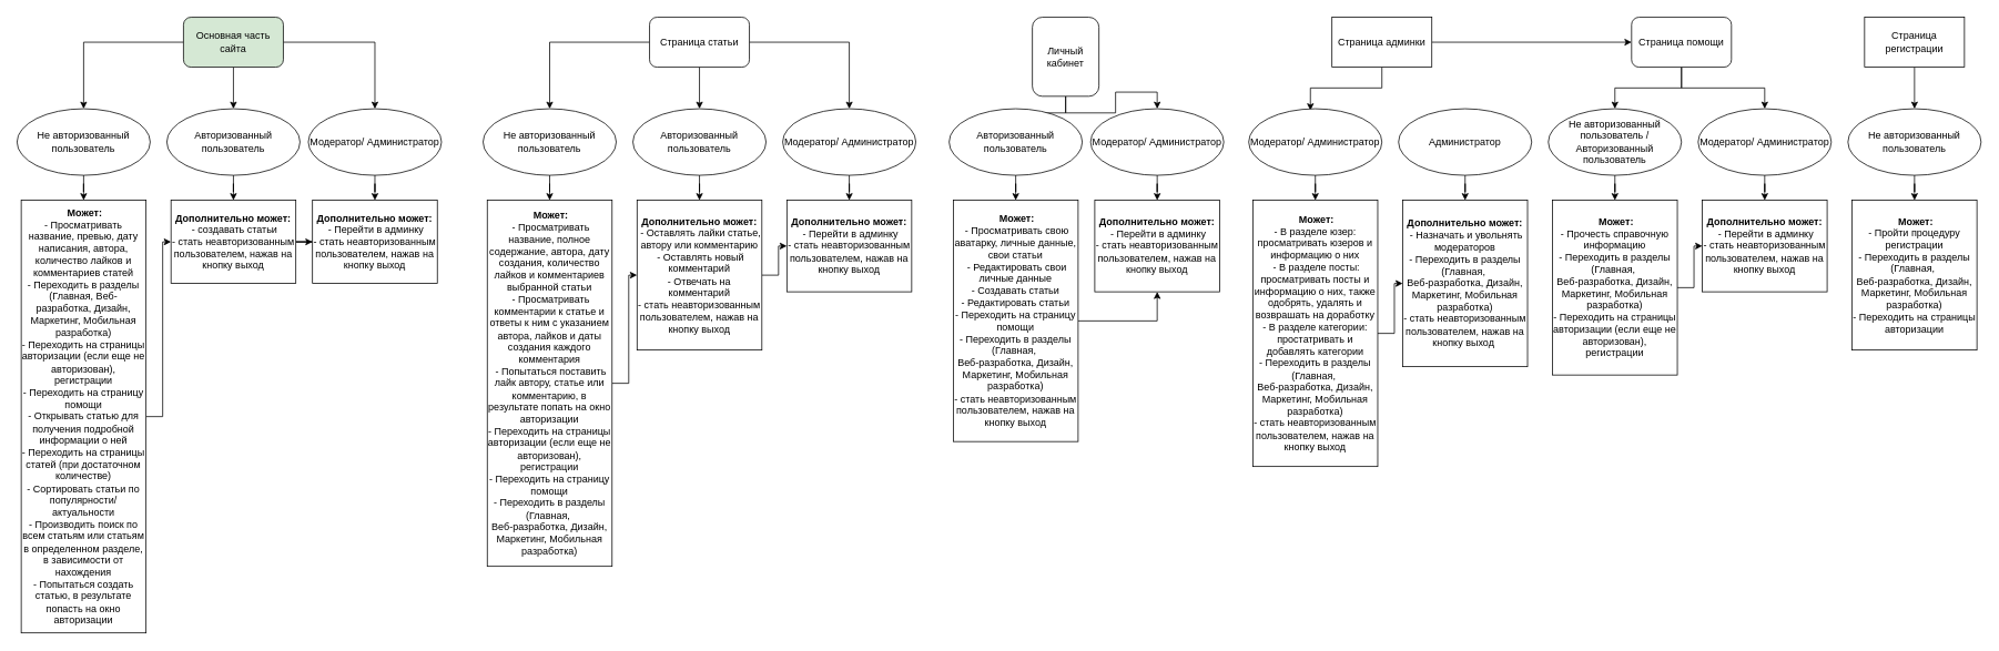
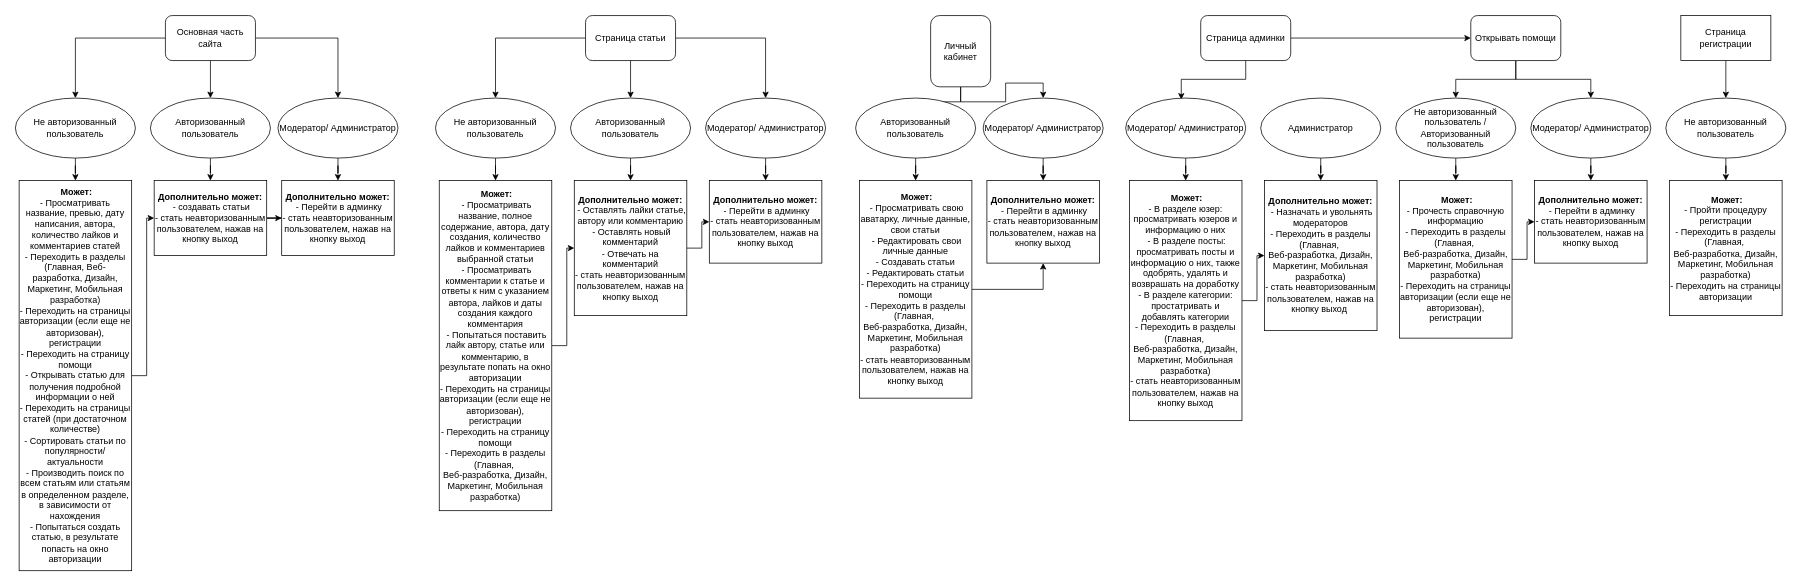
  <mxCell id="0" />
  <mxCell id="1" parent="0" />
  <mxCell id="2" style="edgeStyle=orthogonalEdgeStyle;rounded=0;orthogonalLoop=1;jettySize=auto;html=1;" edge="1" parent="1" source="5" target="16"><mxGeometry relative="1" as="geometry" /></mxCell>
  <mxCell id="3" style="edgeStyle=orthogonalEdgeStyle;rounded=0;orthogonalLoop=1;jettySize=auto;html=1;entryX=0.5;entryY=0;entryDx=0;entryDy=0;" edge="1" parent="1" source="5" target="26"><mxGeometry relative="1" as="geometry" /></mxCell>
  <mxCell id="4" style="edgeStyle=orthogonalEdgeStyle;rounded=0;orthogonalLoop=1;jettySize=auto;html=1;" edge="1" parent="1" source="5" target="38"><mxGeometry relative="1" as="geometry" /></mxCell>
- <mxCell id="5" value="Основная часть сайта" style="rounded=1;whiteSpace=wrap;html=1;fillColor=#d5e8d4;" vertex="1" parent="1"><mxGeometry x="220" y="20" width="120" height="60" as="geometry" /></mxCell>
+ <mxCell id="5" value="Основная часть сайта" style="rounded=1;whiteSpace=wrap;html=1;" vertex="1" parent="1"><mxGeometry x="220" y="20" width="120" height="60" as="geometry" /></mxCell>
  <mxCell id="6" style="edgeStyle=orthogonalEdgeStyle;rounded=0;orthogonalLoop=1;jettySize=auto;html=1;entryX=0.5;entryY=0;entryDx=0;entryDy=0;" edge="1" parent="1" source="8" target="44"><mxGeometry relative="1" as="geometry" /></mxCell>
  <mxCell id="7" style="edgeStyle=orthogonalEdgeStyle;rounded=0;orthogonalLoop=1;jettySize=auto;html=1;" edge="1" parent="1" source="8" target="48"><mxGeometry relative="1" as="geometry" /></mxCell>
  <mxCell id="8" value="Личный кабинет" style="rounded=1;whiteSpace=wrap;html=1;" vertex="1" parent="1"><mxGeometry x="1240" y="20" width="80" height="95" as="geometry" /></mxCell>
  <mxCell id="9" style="edgeStyle=orthogonalEdgeStyle;rounded=0;orthogonalLoop=1;jettySize=auto;html=1;entryX=0.463;entryY=0.025;entryDx=0;entryDy=0;entryPerimeter=0;" edge="1" parent="1" source="11" target="51"><mxGeometry relative="1" as="geometry" /></mxCell>
  <mxCell id="10" style="edgeStyle=orthogonalEdgeStyle;rounded=0;orthogonalLoop=1;jettySize=auto;html=1;" edge="1" parent="1" source="11" target="14"><mxGeometry relative="1" as="geometry" /></mxCell>
- <mxCell id="11" value="Страница админки" style="whiteSpace=wrap;html=1;rounded=0;" vertex="1" parent="1"><mxGeometry x="1600" y="20" width="120" height="60" as="geometry" /></mxCell>
+ <mxCell id="11" value="Страница админки" style="rounded=1;whiteSpace=wrap;html=1;" vertex="1" parent="1"><mxGeometry x="1600" y="20" width="120" height="60" as="geometry" /></mxCell>
  <mxCell id="12" style="edgeStyle=orthogonalEdgeStyle;rounded=0;orthogonalLoop=1;jettySize=auto;html=1;entryX=0.5;entryY=0;entryDx=0;entryDy=0;" edge="1" parent="1" source="14" target="58"><mxGeometry relative="1" as="geometry" /></mxCell>
  <mxCell id="13" style="edgeStyle=orthogonalEdgeStyle;rounded=0;orthogonalLoop=1;jettySize=auto;html=1;" edge="1" parent="1" source="14" target="62"><mxGeometry relative="1" as="geometry" /></mxCell>
- <mxCell id="14" value="Страница помощи" style="rounded=1;whiteSpace=wrap;html=1;" vertex="1" parent="1"><mxGeometry x="1960" y="20" width="120" height="60" as="geometry" /></mxCell>
+ <mxCell id="14" value="Открывать помощи" style="rounded=1;whiteSpace=wrap;html=1;" vertex="1" parent="1"><mxGeometry x="1960" y="20" width="120" height="60" as="geometry" /></mxCell>
  <mxCell id="15" style="edgeStyle=orthogonalEdgeStyle;rounded=0;orthogonalLoop=1;jettySize=auto;html=1;entryX=0.5;entryY=0;entryDx=0;entryDy=0;" edge="1" parent="1" source="16" target="18"><mxGeometry relative="1" as="geometry" /></mxCell>
  <mxCell id="16" value="Не авторизованный пользователь" style="ellipse;whiteSpace=wrap;html=1;" vertex="1" parent="1"><mxGeometry x="20" y="130" width="160" height="80" as="geometry" /></mxCell>
  <mxCell id="17" style="edgeStyle=orthogonalEdgeStyle;rounded=0;orthogonalLoop=1;jettySize=auto;html=1;entryX=0;entryY=0.5;entryDx=0;entryDy=0;" edge="1" parent="1" source="18" target="28"><mxGeometry relative="1" as="geometry" /></mxCell>
  <mxCell id="18" value="&amp;nbsp;&lt;b&gt;Может:&lt;/b&gt;&lt;br&gt;- Просматривать название, превью, дату написания, автора, количество лайков и комментариев статей&lt;br&gt;- Переходить в разделы (Главная, Веб-разработка, Дизайн, Маркетинг, Мобильная разработка)&lt;br&gt;- Переходить на страницы авторизации (если еще не авторизован), регистрации&lt;br&gt;- Переходить на страницу помощи&lt;br&gt;- Открывать статью для получения подробной информации о ней&lt;br&gt;- Переходить на страницы статей (при достаточном количестве)&lt;br&gt;- Сортировать статьи по популярности/актуальности&lt;br&gt;- Производить поиск по всем статьям или статьям в определенном разделе, в зависимости от нахождения&lt;br&gt;- Попытаться создать статью, в результате попасть на окно авторизации" style="rounded=0;whiteSpace=wrap;html=1;" vertex="1" parent="1"><mxGeometry x="25" y="240" width="150" height="520" as="geometry" /></mxCell>
  <mxCell id="19" style="edgeStyle=orthogonalEdgeStyle;rounded=0;orthogonalLoop=1;jettySize=auto;html=1;entryX=0.5;entryY=0;entryDx=0;entryDy=0;" edge="1" parent="1" source="22" target="30"><mxGeometry relative="1" as="geometry" /></mxCell>
  <mxCell id="20" style="edgeStyle=orthogonalEdgeStyle;rounded=0;orthogonalLoop=1;jettySize=auto;html=1;entryX=0.5;entryY=0;entryDx=0;entryDy=0;" edge="1" parent="1" source="22" target="36"><mxGeometry relative="1" as="geometry" /></mxCell>
  <mxCell id="21" style="edgeStyle=orthogonalEdgeStyle;rounded=0;orthogonalLoop=1;jettySize=auto;html=1;entryX=0.5;entryY=0;entryDx=0;entryDy=0;" edge="1" parent="1" source="22" target="41"><mxGeometry relative="1" as="geometry" /></mxCell>
  <mxCell id="22" value="Страница статьи" style="rounded=1;whiteSpace=wrap;html=1;" vertex="1" parent="1"><mxGeometry x="780" y="20" width="120" height="60" as="geometry" /></mxCell>
  <mxCell id="23" style="edgeStyle=orthogonalEdgeStyle;rounded=0;orthogonalLoop=1;jettySize=auto;html=1;entryX=0.5;entryY=0;entryDx=0;entryDy=0;" edge="1" parent="1" source="24" target="65"><mxGeometry relative="1" as="geometry" /></mxCell>
  <mxCell id="24" value="Страница регистрации" style="whiteSpace=wrap;html=1;rounded=0;" vertex="1" parent="1"><mxGeometry x="2240" y="20" width="120" height="60" as="geometry" /></mxCell>
  <mxCell id="25" style="edgeStyle=orthogonalEdgeStyle;rounded=0;orthogonalLoop=1;jettySize=auto;html=1;entryX=0.5;entryY=0;entryDx=0;entryDy=0;" edge="1" parent="1" source="26" target="28"><mxGeometry relative="1" as="geometry" /></mxCell>
  <mxCell id="26" value="Авторизованный пользователь" style="ellipse;whiteSpace=wrap;html=1;" vertex="1" parent="1"><mxGeometry x="200" y="130" width="160" height="80" as="geometry" /></mxCell>
  <mxCell id="27" style="edgeStyle=orthogonalEdgeStyle;rounded=0;orthogonalLoop=1;jettySize=auto;html=1;" edge="1" parent="1" source="28" target="39"><mxGeometry relative="1" as="geometry" /></mxCell>
  <mxCell id="28" value="&lt;b&gt;Дополнительно может:&lt;/b&gt;&lt;br&gt;&amp;nbsp;- создавать статьи&lt;br&gt;- стать неавторизованным пользователем, нажав на кнопку выход" style="rounded=0;whiteSpace=wrap;html=1;" vertex="1" parent="1"><mxGeometry x="205" y="240" width="150" height="100" as="geometry" /></mxCell>
  <mxCell id="29" style="edgeStyle=orthogonalEdgeStyle;rounded=0;orthogonalLoop=1;jettySize=auto;html=1;entryX=0.5;entryY=0;entryDx=0;entryDy=0;" edge="1" parent="1" source="30" target="32"><mxGeometry relative="1" as="geometry" /></mxCell>
  <mxCell id="30" value="Не авторизованный пользователь" style="ellipse;whiteSpace=wrap;html=1;" vertex="1" parent="1"><mxGeometry x="580" y="130" width="160" height="80" as="geometry" /></mxCell>
  <mxCell id="31" style="edgeStyle=orthogonalEdgeStyle;rounded=0;orthogonalLoop=1;jettySize=auto;html=1;entryX=0;entryY=0.5;entryDx=0;entryDy=0;" edge="1" parent="1" source="32" target="34"><mxGeometry relative="1" as="geometry" /></mxCell>
  <mxCell id="32" value="&amp;nbsp;&lt;b&gt;Может:&lt;br&gt;&lt;/b&gt;&amp;nbsp;- Просматривать название, полное содержание, автора, дату создания, количество лайков и комментариев выбранной статьи&lt;br&gt;&amp;nbsp;- Просматривать комментарии к статье и ответы к ним с указанием автора, лайков и даты создания каждого комментария&lt;br&gt;&amp;nbsp;- Попытаться поставить лайк автору, статье или комментарию, в результате попать на окно авторизации&lt;br&gt;- Переходить на страницы авторизации (если еще не авторизован), регистрации&lt;br&gt;- Переходить на страницу помощи&lt;br&gt;- Переходить в разделы (Главная,&amp;nbsp;&lt;br&gt;Веб-разработка, Дизайн, Маркетинг, Мобильная разработка)" style="rounded=0;whiteSpace=wrap;html=1;" vertex="1" parent="1"><mxGeometry x="585" y="240" width="150" height="440" as="geometry" /></mxCell>
  <mxCell id="33" style="edgeStyle=orthogonalEdgeStyle;rounded=0;orthogonalLoop=1;jettySize=auto;html=1;entryX=0;entryY=0.5;entryDx=0;entryDy=0;" edge="1" parent="1" source="34" target="42"><mxGeometry relative="1" as="geometry"><mxPoint x="930" y="300" as="targetPoint" /></mxGeometry></mxCell>
  <mxCell id="34" value="&lt;b&gt;Дополнительно может:&lt;/b&gt;&lt;br&gt;&amp;nbsp;- Оставлять лайки статье, автору или комментарию&lt;br&gt;&amp;nbsp;- Оставлять новый комментарий&lt;br&gt;- Отвечать на комментарий&lt;br&gt;- стать неавторизованным пользователем, нажав на кнопку выход" style="rounded=0;whiteSpace=wrap;html=1;" vertex="1" parent="1"><mxGeometry x="765" y="240" width="150" height="180" as="geometry" /></mxCell>
  <mxCell id="35" style="edgeStyle=orthogonalEdgeStyle;rounded=0;orthogonalLoop=1;jettySize=auto;html=1;entryX=0.5;entryY=0;entryDx=0;entryDy=0;" edge="1" parent="1" source="36" target="34"><mxGeometry relative="1" as="geometry" /></mxCell>
  <mxCell id="36" value="Авторизованный пользователь" style="ellipse;whiteSpace=wrap;html=1;" vertex="1" parent="1"><mxGeometry x="760" y="130" width="160" height="80" as="geometry" /></mxCell>
  <mxCell id="37" style="edgeStyle=orthogonalEdgeStyle;rounded=0;orthogonalLoop=1;jettySize=auto;html=1;entryX=0.5;entryY=0;entryDx=0;entryDy=0;" edge="1" parent="1" source="38" target="39"><mxGeometry relative="1" as="geometry" /></mxCell>
  <mxCell id="38" value="Модератор/ Администратор" style="ellipse;whiteSpace=wrap;html=1;" vertex="1" parent="1"><mxGeometry x="370" y="130" width="160" height="80" as="geometry" /></mxCell>
  <mxCell id="39" value="&lt;b&gt;Дополнительно может:&lt;/b&gt;&lt;br&gt;&amp;nbsp;- Перейти в админку&lt;br&gt;- стать неавторизованным пользователем, нажав на кнопку выход" style="rounded=0;whiteSpace=wrap;html=1;" vertex="1" parent="1"><mxGeometry x="375" y="240" width="150" height="100" as="geometry" /></mxCell>
  <mxCell id="40" style="edgeStyle=orthogonalEdgeStyle;rounded=0;orthogonalLoop=1;jettySize=auto;html=1;entryX=0.5;entryY=0;entryDx=0;entryDy=0;" edge="1" parent="1" source="41" target="42"><mxGeometry relative="1" as="geometry" /></mxCell>
  <mxCell id="41" value="Модератор/ Администратор" style="ellipse;whiteSpace=wrap;html=1;" vertex="1" parent="1"><mxGeometry x="940" y="130" width="160" height="80" as="geometry" /></mxCell>
  <mxCell id="42" value="&lt;b&gt;Дополнительно может:&lt;/b&gt;&lt;br&gt;&amp;nbsp;- Перейти в админку&lt;br&gt;- стать неавторизованным пользователем, нажав на кнопку выход" style="rounded=0;whiteSpace=wrap;html=1;" vertex="1" parent="1"><mxGeometry x="945" y="240" width="150" height="110" as="geometry" /></mxCell>
  <mxCell id="43" style="edgeStyle=orthogonalEdgeStyle;rounded=0;orthogonalLoop=1;jettySize=auto;html=1;entryX=0.5;entryY=0;entryDx=0;entryDy=0;" edge="1" parent="1" source="44" target="46"><mxGeometry relative="1" as="geometry" /></mxCell>
  <mxCell id="44" value="Авторизованный пользователь" style="ellipse;whiteSpace=wrap;html=1;" vertex="1" parent="1"><mxGeometry x="1140" y="130" width="160" height="80" as="geometry" /></mxCell>
  <mxCell id="45" style="edgeStyle=orthogonalEdgeStyle;rounded=0;orthogonalLoop=1;jettySize=auto;html=1;entryX=0.5;entryY=1;entryDx=0;entryDy=0;" edge="1" parent="1" source="46" target="49"><mxGeometry relative="1" as="geometry" /></mxCell>
  <mxCell id="46" value="&amp;nbsp;&lt;b&gt;Может:&lt;br&gt;&lt;/b&gt;&amp;nbsp;- Просматривать свою аватарку, личные данные, свои статьи&lt;br&gt;&amp;nbsp;- Редактировать свои личные данные&lt;br&gt;- Создавать статьи&lt;br&gt;- Редактировать статьи&lt;br&gt;- Переходить на страницу помощи&lt;br&gt;- Переходить в разделы (Главная,&amp;nbsp;&lt;br&gt;Веб-разработка, Дизайн, Маркетинг, Мобильная разработка)&lt;br&gt;- стать неавторизованным пользователем, нажав на кнопку выход" style="rounded=0;whiteSpace=wrap;html=1;" vertex="1" parent="1"><mxGeometry x="1145" y="240" width="150" height="290" as="geometry" /></mxCell>
  <mxCell id="47" style="edgeStyle=orthogonalEdgeStyle;rounded=0;orthogonalLoop=1;jettySize=auto;html=1;entryX=0.5;entryY=0;entryDx=0;entryDy=0;" edge="1" parent="1" source="48" target="49"><mxGeometry relative="1" as="geometry" /></mxCell>
  <mxCell id="48" value="Модератор/ Администратор" style="ellipse;whiteSpace=wrap;html=1;" vertex="1" parent="1"><mxGeometry x="1310" y="130" width="160" height="80" as="geometry" /></mxCell>
  <mxCell id="49" value="&lt;b&gt;Дополнительно может:&lt;/b&gt;&lt;br&gt;&amp;nbsp;- Перейти в админку&lt;br&gt;- стать неавторизованным пользователем, нажав на кнопку выход" style="rounded=0;whiteSpace=wrap;html=1;" vertex="1" parent="1"><mxGeometry x="1315" y="240" width="150" height="110" as="geometry" /></mxCell>
  <mxCell id="50" style="edgeStyle=orthogonalEdgeStyle;rounded=0;orthogonalLoop=1;jettySize=auto;html=1;entryX=0.5;entryY=0;entryDx=0;entryDy=0;" edge="1" parent="1" source="51" target="53"><mxGeometry relative="1" as="geometry" /></mxCell>
  <mxCell id="51" value="Модератор/ Администратор" style="ellipse;whiteSpace=wrap;html=1;" vertex="1" parent="1"><mxGeometry x="1500" y="130" width="160" height="80" as="geometry" /></mxCell>
  <mxCell id="52" style="edgeStyle=orthogonalEdgeStyle;rounded=0;orthogonalLoop=1;jettySize=auto;html=1;entryX=0;entryY=0.5;entryDx=0;entryDy=0;" edge="1" parent="1" source="53" target="56"><mxGeometry relative="1" as="geometry" /></mxCell>
  <mxCell id="53" value="&amp;nbsp;&lt;b&gt;Может:&lt;/b&gt;&lt;br&gt;- В разделе юзер: просматривать юзеров и информацию о них&lt;br&gt;&amp;nbsp;- В разделе посты: просматривать посты и информацию о них, также одобрять, удалять и возврашать на доработку&lt;br&gt;- В разделе категории: простатривать и добавлять категории&lt;br&gt;- Переходить в разделы (Главная,&amp;nbsp;&lt;br&gt;Веб-разработка, Дизайн, Маркетинг, Мобильная разработка)&lt;br&gt;- стать неавторизованным пользователем, нажав на кнопку выход" style="rounded=0;whiteSpace=wrap;html=1;" vertex="1" parent="1"><mxGeometry x="1505" y="240" width="150" height="320" as="geometry" /></mxCell>
  <mxCell id="54" style="edgeStyle=orthogonalEdgeStyle;rounded=0;orthogonalLoop=1;jettySize=auto;html=1;entryX=0.5;entryY=0;entryDx=0;entryDy=0;" edge="1" parent="1" source="55" target="56"><mxGeometry relative="1" as="geometry" /></mxCell>
  <mxCell id="55" value="Администратор" style="ellipse;whiteSpace=wrap;html=1;" vertex="1" parent="1"><mxGeometry x="1680" y="130" width="160" height="80" as="geometry" /></mxCell>
  <mxCell id="56" value="&lt;b&gt;Дополнительно может:&lt;/b&gt;&lt;br&gt;&amp;nbsp;- Назначать и увольнять модераторов&lt;br&gt;- Переходить в разделы (Главная,&amp;nbsp;&lt;br&gt;Веб-разработка, Дизайн, Маркетинг, Мобильная разработка)&lt;br&gt;- стать неавторизованным пользователем, нажав на кнопку выход&amp;nbsp;" style="rounded=0;whiteSpace=wrap;html=1;" vertex="1" parent="1"><mxGeometry x="1685" y="240" width="150" height="200" as="geometry" /></mxCell>
  <mxCell id="57" style="edgeStyle=orthogonalEdgeStyle;rounded=0;orthogonalLoop=1;jettySize=auto;html=1;entryX=0.5;entryY=0;entryDx=0;entryDy=0;" edge="1" parent="1" source="58" target="60"><mxGeometry relative="1" as="geometry" /></mxCell>
  <mxCell id="58" value="Не авторизованный пользователь / Авторизованный пользователь" style="ellipse;whiteSpace=wrap;html=1;" vertex="1" parent="1"><mxGeometry x="1860" y="130" width="160" height="80" as="geometry" /></mxCell>
  <mxCell id="59" style="edgeStyle=orthogonalEdgeStyle;rounded=0;orthogonalLoop=1;jettySize=auto;html=1;entryX=0;entryY=0.5;entryDx=0;entryDy=0;" edge="1" parent="1" source="60" target="63"><mxGeometry relative="1" as="geometry" /></mxCell>
  <mxCell id="60" value="&amp;nbsp;&lt;b&gt;Может:&lt;br&gt;&lt;/b&gt;- Прочесть справочную информацию&lt;br&gt;- Переходить в разделы (Главная,&amp;nbsp;&lt;br&gt;Веб-разработка, Дизайн, Маркетинг, Мобильная разработка)&lt;br&gt;- Переходить на страницы авторизации (если еще не авторизован), регистрации" style="rounded=0;whiteSpace=wrap;html=1;" vertex="1" parent="1"><mxGeometry x="1865" y="240" width="150" height="210" as="geometry" /></mxCell>
  <mxCell id="61" style="edgeStyle=orthogonalEdgeStyle;rounded=0;orthogonalLoop=1;jettySize=auto;html=1;entryX=0.5;entryY=0;entryDx=0;entryDy=0;" edge="1" parent="1" source="62" target="63"><mxGeometry relative="1" as="geometry" /></mxCell>
  <mxCell id="62" value="Модератор/ Администратор" style="ellipse;whiteSpace=wrap;html=1;" vertex="1" parent="1"><mxGeometry x="2040" y="130" width="160" height="80" as="geometry" /></mxCell>
  <mxCell id="63" value="&lt;b&gt;Дополнительно может:&lt;/b&gt;&lt;br&gt;&amp;nbsp;- Перейти в админку&lt;br&gt;- стать неавторизованным пользователем, нажав на кнопку выход" style="rounded=0;whiteSpace=wrap;html=1;" vertex="1" parent="1"><mxGeometry x="2045" y="240" width="150" height="110" as="geometry" /></mxCell>
  <mxCell id="64" style="edgeStyle=orthogonalEdgeStyle;rounded=0;orthogonalLoop=1;jettySize=auto;html=1;entryX=0.5;entryY=0;entryDx=0;entryDy=0;" edge="1" parent="1" source="65" target="66"><mxGeometry relative="1" as="geometry" /></mxCell>
  <mxCell id="65" value="Не авторизованный пользователь" style="ellipse;whiteSpace=wrap;html=1;" vertex="1" parent="1"><mxGeometry x="2220" y="130" width="160" height="80" as="geometry" /></mxCell>
  <mxCell id="66" value="&amp;nbsp;&lt;b&gt;Может:&lt;br&gt;&lt;/b&gt;- Пройти процедуру регистрации&lt;br&gt;- Переходить в разделы (Главная,&amp;nbsp;&lt;br&gt;Веб-разработка, Дизайн, Маркетинг, Мобильная разработка)&lt;br&gt;- Переходить на страницы авторизации" style="rounded=0;whiteSpace=wrap;html=1;" vertex="1" parent="1"><mxGeometry x="2225" y="240" width="150" height="180" as="geometry" /></mxCell>
